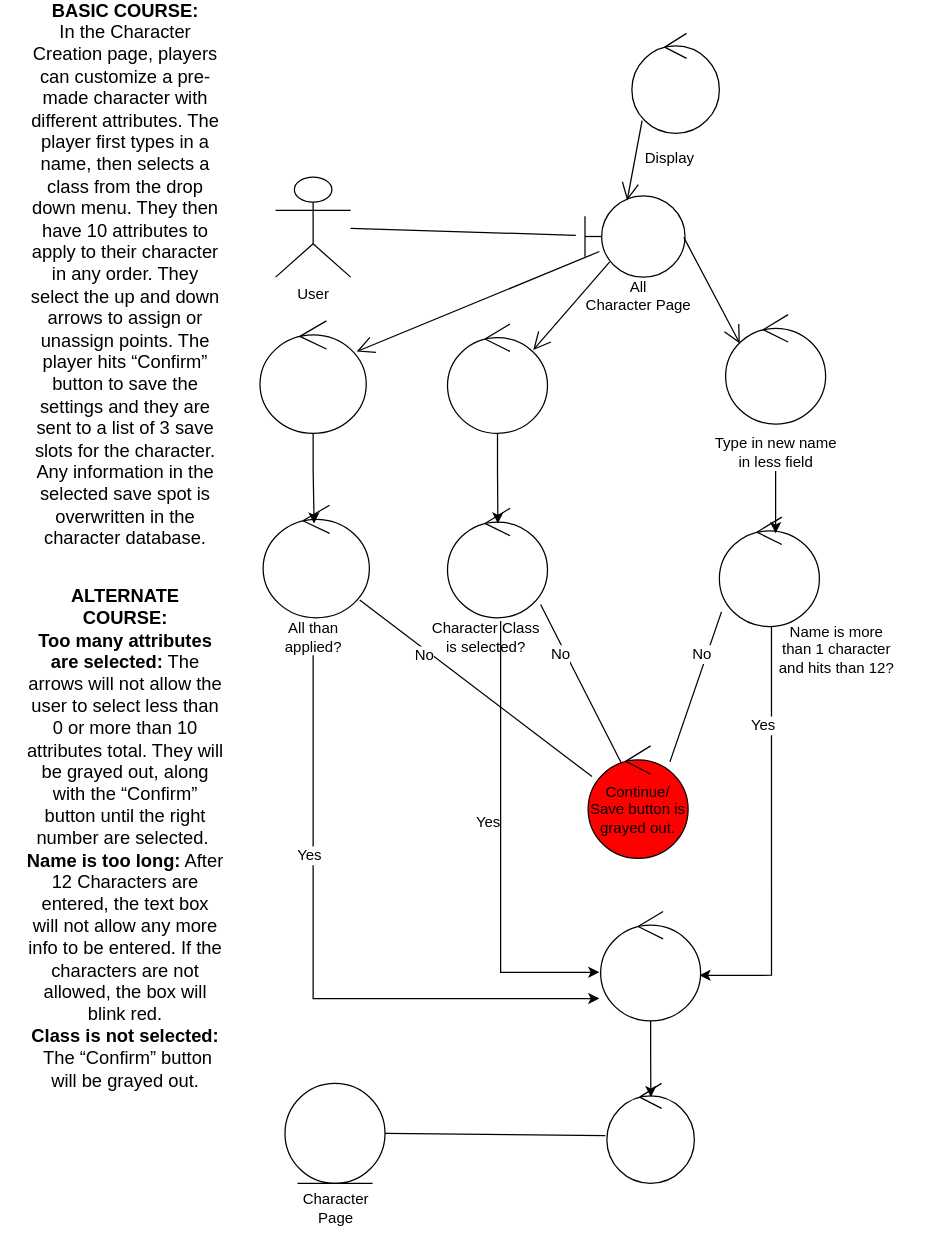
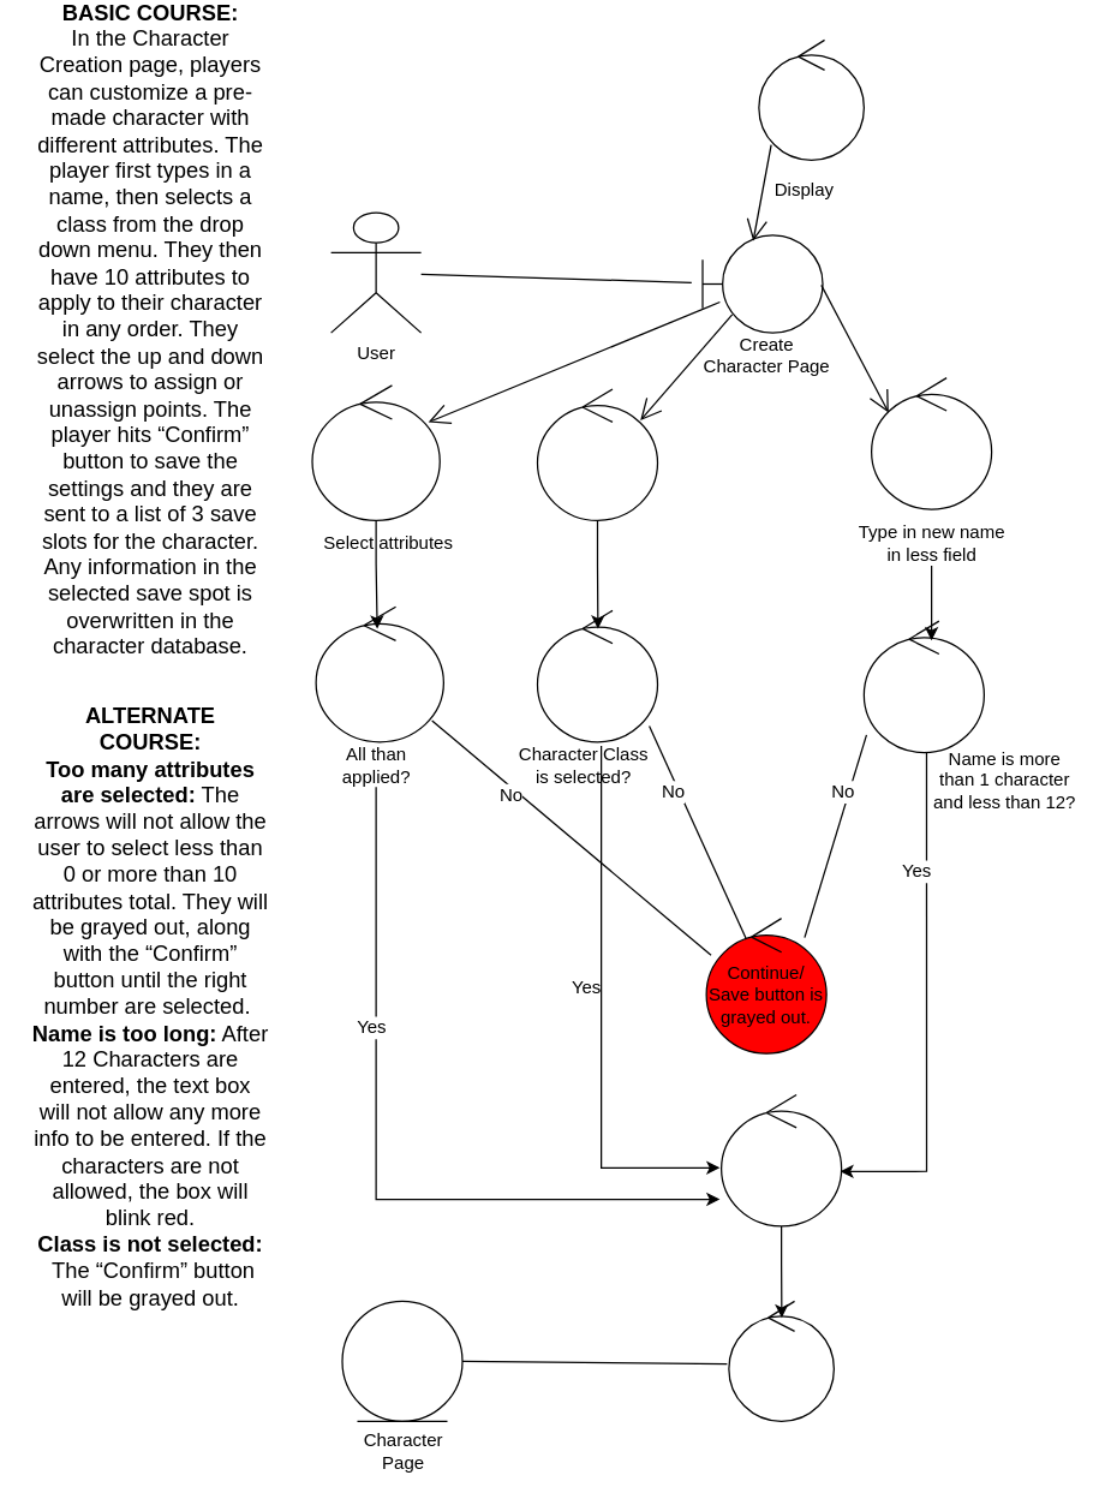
  <mxCell id="0" />
  <mxCell id="1" parent="0" />
  <mxCell id="2" value="User" style="shape=umlActor;verticalLabelPosition=bottom;labelBackgroundColor=#ffffff;verticalAlign=top;html=1;outlineConnect=0;" parent="1" vertex="1"><mxGeometry x="220" y="135" width="60" height="80" as="geometry" /></mxCell>
  <mxCell id="3" value="" style="endArrow=none;html=1;entryX=-0.092;entryY=0.486;entryDx=0;entryDy=0;entryPerimeter=0;" parent="1" source="2" target="5" edge="1"><mxGeometry width="50" height="50" relative="1" as="geometry"><mxPoint x="180" y="140" as="sourcePoint" /><mxPoint x="338.4" y="176.5" as="targetPoint" /></mxGeometry></mxCell>
  <mxCell id="4" value="" style="ellipse;shape=umlControl;whiteSpace=wrap;html=1;" parent="1" vertex="1"><mxGeometry x="505" y="20" width="70" height="80" as="geometry" /></mxCell>
  <mxCell id="5" value="" style="shape=umlBoundary;whiteSpace=wrap;html=1;" parent="1" vertex="1"><mxGeometry x="467.5" y="150" width="80" height="65" as="geometry" /></mxCell>
  <mxCell id="6" value="" style="ellipse;shape=umlControl;whiteSpace=wrap;html=1;fillColor=#FFFFFF;" parent="1" vertex="1"><mxGeometry x="580" y="245" width="80" height="87.5" as="geometry" /></mxCell>
  <mxCell id="7" style="edgeStyle=orthogonalEdgeStyle;rounded=0;orthogonalLoop=1;jettySize=auto;html=1;entryX=0.988;entryY=0.583;entryDx=0;entryDy=0;entryPerimeter=0;exitX=0.521;exitY=0.973;exitDx=0;exitDy=0;exitPerimeter=0;" parent="1" source="9" target="23" edge="1"><mxGeometry relative="1" as="geometry"><mxPoint x="615" y="610" as="targetPoint" /><Array as="points"><mxPoint x="617" y="773" /></Array></mxGeometry></mxCell>
  <mxCell id="8" value="Yes" style="text;html=1;align=center;verticalAlign=middle;resizable=0;points=[];labelBackgroundColor=#ffffff;" parent="7" vertex="1" connectable="0"><mxGeometry x="-0.49" y="-9" relative="1" as="geometry"><mxPoint x="2" y="-5" as="offset" /></mxGeometry></mxCell>
  <mxCell id="9" value="" style="ellipse;shape=umlControl;whiteSpace=wrap;html=1;fillColor=#FFFFFF;" parent="1" vertex="1"><mxGeometry x="575" y="407" width="80" height="87.5" as="geometry" /></mxCell>
  <mxCell id="10" value="" style="endArrow=open;endFill=1;endSize=12;html=1;exitX=0.988;exitY=0.511;exitDx=0;exitDy=0;exitPerimeter=0;entryX=0.142;entryY=0.264;entryDx=0;entryDy=0;entryPerimeter=0;" parent="1" source="5" target="6" edge="1"><mxGeometry width="160" relative="1" as="geometry"><mxPoint x="500" y="210" as="sourcePoint" /><mxPoint x="505" y="160" as="targetPoint" /></mxGeometry></mxCell>
  <mxCell id="11" value="" style="ellipse;shape=umlControl;whiteSpace=wrap;html=1;fillColor=#FFFFFF;" parent="1" vertex="1"><mxGeometry x="210" y="397.5" width="85" height="90" as="geometry" /></mxCell>
- <mxCell id="12" value="Continue/ Save button is grayed out." style="ellipse;shape=umlControl;whiteSpace=wrap;html=1;fillColor=#FF0000;" parent="1" vertex="1"><mxGeometry x="470" y="590" width="80" height="90" as="geometry" /></mxCell>
- <mxCell id="13" value="Name is more than 1 character and hits than 12?" style="text;html=1;strokeColor=none;fillColor=none;align=center;verticalAlign=middle;whiteSpace=wrap;rounded=0;" parent="1" vertex="1"><mxGeometry x="620" y="487.5" width="97.5" height="50" as="geometry" /></mxCell>
+ <mxCell id="12" value="Continue/ Save button is grayed out." style="ellipse;shape=umlControl;whiteSpace=wrap;html=1;fillColor=#FF0000;" parent="1" vertex="1"><mxGeometry x="470" y="605" width="80" height="90" as="geometry" /></mxCell>
+ <mxCell id="13" value="Name is more than 1 character and less than 12?" style="text;html=1;strokeColor=none;fillColor=none;align=center;verticalAlign=middle;whiteSpace=wrap;rounded=0;" parent="1" vertex="1"><mxGeometry x="620" y="487.5" width="97.5" height="50" as="geometry" /></mxCell>
  <mxCell id="14" value="" style="ellipse;shape=umlControl;whiteSpace=wrap;html=1;fillColor=#FFFFFF;" parent="1" vertex="1"><mxGeometry x="485" y="860" width="70" height="80" as="geometry" /></mxCell>
  <mxCell id="15" value="" style="endArrow=none;html=1;entryX=-0.017;entryY=0.522;entryDx=0;entryDy=0;entryPerimeter=0;exitX=1;exitY=0.5;exitDx=0;exitDy=0;" parent="1" source="16" target="14" edge="1"><mxGeometry width="50" height="50" relative="1" as="geometry"><mxPoint x="180" y="672" as="sourcePoint" /><mxPoint x="220" y="640" as="targetPoint" /></mxGeometry></mxCell>
  <mxCell id="16" value="" style="ellipse;shape=umlEntity;whiteSpace=wrap;html=1;fillColor=#FFFFFF;" parent="1" vertex="1"><mxGeometry x="227.5" y="860" width="80" height="80" as="geometry" /></mxCell>
  <mxCell id="17" value="&lt;span id=&quot;docs-internal-guid-dddca302-7fff-ee61-3ac4-3607aae80efc&quot;&gt;&lt;p dir=&quot;ltr&quot; style=&quot;line-height: 1.2 ; margin-top: 0pt ; margin-bottom: 0pt&quot;&gt;&lt;span style=&quot;background-color: transparent ; font-family: &amp;#34;arial&amp;#34; ; font-size: 11pt ; font-weight: 700 ; white-space: pre-wrap&quot;&gt;BASIC COURSE:&lt;/span&gt;&lt;br&gt;&lt;/p&gt;&lt;p dir=&quot;ltr&quot; style=&quot;line-height: 1.2 ; margin-top: 0pt ; margin-bottom: 0pt&quot;&gt;&lt;span style=&quot;font-size: 11pt ; font-family: &amp;#34;arial&amp;#34; ; background-color: transparent ; vertical-align: baseline ; white-space: pre-wrap&quot;&gt;In the Character Creation page, players can customize a pre-made character with different attributes. The player first types in a name, then selects a class from the drop down menu. They then have 10 attributes to apply to their character in any order. They select the up and down arrows to assign or unassign points. The player hits “Confirm” button to save the settings and they are sent to a list of 3 save slots for the character. Any information in the selected save spot is overwritten in the character database.&lt;/span&gt;&lt;/p&gt;&lt;br&gt;&lt;br&gt;&lt;p dir=&quot;ltr&quot; style=&quot;line-height: 1.2 ; margin-top: 0pt ; margin-bottom: 0pt&quot;&gt;&lt;span style=&quot;font-size: 11pt ; font-family: &amp;#34;arial&amp;#34; ; background-color: transparent ; font-weight: 700 ; vertical-align: baseline ; white-space: pre-wrap&quot;&gt;ALTERNATE COURSE:&lt;/span&gt;&lt;/p&gt;&lt;p dir=&quot;ltr&quot; style=&quot;line-height: 1.2 ; margin-top: 0pt ; margin-bottom: 0pt&quot;&gt;&lt;span style=&quot;font-size: 11pt ; font-family: &amp;#34;arial&amp;#34; ; background-color: transparent ; font-weight: 700 ; vertical-align: baseline ; white-space: pre-wrap&quot;&gt;Too many attributes are selected:&lt;/span&gt;&lt;span style=&quot;font-size: 11pt ; font-family: &amp;#34;arial&amp;#34; ; background-color: transparent ; vertical-align: baseline ; white-space: pre-wrap&quot;&gt; The arrows will not allow the user to select less than 0 or more than 10 attributes total. They will be grayed out, along with the “Confirm” button until the right number are selected.&amp;nbsp;&lt;/span&gt;&lt;/p&gt;&lt;p dir=&quot;ltr&quot; style=&quot;line-height: 1.2 ; margin-top: 0pt ; margin-bottom: 0pt&quot;&gt;&lt;span style=&quot;font-size: 11pt ; font-family: &amp;#34;arial&amp;#34; ; background-color: transparent ; font-weight: 700 ; vertical-align: baseline ; white-space: pre-wrap&quot;&gt;Name is too long:&lt;/span&gt;&lt;span style=&quot;font-size: 11pt ; font-family: &amp;#34;arial&amp;#34; ; background-color: transparent ; vertical-align: baseline ; white-space: pre-wrap&quot;&gt; After 12 Characters are entered, the text box will not allow any more info to be entered. If the characters are not allowed, the box will blink red.&lt;/span&gt;&lt;/p&gt;&lt;span style=&quot;font-size: 11pt ; font-family: &amp;#34;arial&amp;#34; ; background-color: transparent ; font-weight: 700 ; vertical-align: baseline ; white-space: pre-wrap&quot;&gt;Class is not selected: &lt;/span&gt;&lt;span style=&quot;font-size: 11pt ; font-family: &amp;#34;arial&amp;#34; ; background-color: transparent ; vertical-align: baseline ; white-space: pre-wrap&quot;&gt;&amp;nbsp;The “Confirm” button will be grayed out.&lt;/span&gt;&lt;/span&gt;" style="text;html=1;strokeColor=none;fillColor=none;align=center;verticalAlign=middle;whiteSpace=wrap;rounded=0;" parent="1" vertex="1"><mxGeometry x="20" y="50" width="160" height="760" as="geometry" /></mxCell>
  <mxCell id="18" value="Display" style="text;html=1;align=center;verticalAlign=middle;resizable=0;points=[];autosize=1;" parent="1" vertex="1"><mxGeometry x="510" y="110" width="50" height="20" as="geometry" /></mxCell>
- <mxCell id="19" value="All&lt;br&gt;Character Page" style="text;html=1;align=center;verticalAlign=middle;resizable=0;points=[];autosize=1;" parent="1" vertex="1"><mxGeometry x="460" y="215" width="100" height="30" as="geometry" /></mxCell>
+ <mxCell id="19" value="Create&lt;br&gt;Character Page" style="text;html=1;align=center;verticalAlign=middle;resizable=0;points=[];autosize=1;" parent="1" vertex="1"><mxGeometry x="460" y="215" width="100" height="30" as="geometry" /></mxCell>
  <mxCell id="20" value="" style="endArrow=open;endFill=1;endSize=12;html=1;entryX=0.421;entryY=0.058;entryDx=0;entryDy=0;entryPerimeter=0;exitX=0.117;exitY=0.873;exitDx=0;exitDy=0;exitPerimeter=0;" parent="1" source="4" target="5" edge="1"><mxGeometry width="160" relative="1" as="geometry"><mxPoint x="460" y="100" as="sourcePoint" /><mxPoint x="591.19" y="303" as="targetPoint" /><Array as="points" /></mxGeometry></mxCell>
  <mxCell id="21" value="" style="ellipse;shape=umlControl;whiteSpace=wrap;html=1;fillColor=#FFFFFF;" parent="1" vertex="1"><mxGeometry x="357.5" y="400" width="80" height="87.5" as="geometry" /></mxCell>
  <mxCell id="22" style="edgeStyle=orthogonalEdgeStyle;rounded=0;orthogonalLoop=1;jettySize=auto;html=1;entryX=0.503;entryY=0.138;entryDx=0;entryDy=0;entryPerimeter=0;" parent="1" source="23" target="14" edge="1"><mxGeometry relative="1" as="geometry" /></mxCell>
  <mxCell id="23" value="" style="ellipse;shape=umlControl;whiteSpace=wrap;html=1;fillColor=#FFFFFF;" parent="1" vertex="1"><mxGeometry x="480" y="722.5" width="80" height="87.5" as="geometry" /></mxCell>
  <mxCell id="24" value="Character Class&lt;br&gt;is selected?" style="text;html=1;align=center;verticalAlign=middle;resizable=0;points=[];autosize=1;" parent="1" vertex="1"><mxGeometry x="337.5" y="487.5" width="100" height="30" as="geometry" /></mxCell>
  <mxCell id="25" style="edgeStyle=orthogonalEdgeStyle;rounded=0;orthogonalLoop=1;jettySize=auto;html=1;entryX=-0.012;entryY=0.556;entryDx=0;entryDy=0;entryPerimeter=0;" parent="1" target="23" edge="1"><mxGeometry relative="1" as="geometry"><mxPoint x="400" y="490" as="sourcePoint" /><mxPoint x="330" y="641.012" as="targetPoint" /><Array as="points"><mxPoint x="400" y="771" /></Array></mxGeometry></mxCell>
  <mxCell id="26" value="Yes" style="text;html=1;align=center;verticalAlign=middle;resizable=0;points=[];labelBackgroundColor=#ffffff;" parent="25" vertex="1" connectable="0"><mxGeometry x="-0.49" y="-9" relative="1" as="geometry"><mxPoint x="-1.02" y="68.23" as="offset" /></mxGeometry></mxCell>
  <mxCell id="27" style="edgeStyle=orthogonalEdgeStyle;rounded=0;orthogonalLoop=1;jettySize=auto;html=1;entryX=0.504;entryY=0.139;entryDx=0;entryDy=0;entryPerimeter=0;" parent="1" source="28" target="21" edge="1"><mxGeometry relative="1" as="geometry" /></mxCell>
  <mxCell id="28" value="" style="ellipse;shape=umlControl;whiteSpace=wrap;html=1;fillColor=#FFFFFF;" parent="1" vertex="1"><mxGeometry x="357.5" y="252.5" width="80" height="87.5" as="geometry" /></mxCell>
  <mxCell id="29" value="" style="endArrow=open;endFill=1;endSize=12;html=1;exitX=0.247;exitY=0.812;exitDx=0;exitDy=0;exitPerimeter=0;entryX=0.857;entryY=0.238;entryDx=0;entryDy=0;entryPerimeter=0;" parent="1" source="5" target="28" edge="1"><mxGeometry width="160" relative="1" as="geometry"><mxPoint x="556.54" y="193.215" as="sourcePoint" /><mxPoint x="430" y="236" as="targetPoint" /></mxGeometry></mxCell>
  <mxCell id="30" style="edgeStyle=orthogonalEdgeStyle;rounded=0;orthogonalLoop=1;jettySize=auto;html=1;entryX=-0.012;entryY=0.796;entryDx=0;entryDy=0;entryPerimeter=0;" parent="1" source="32" target="23" edge="1"><mxGeometry relative="1" as="geometry"><Array as="points"><mxPoint x="250" y="792" /></Array></mxGeometry></mxCell>
  <mxCell id="31" value="Yes" style="text;html=1;align=center;verticalAlign=middle;resizable=0;points=[];labelBackgroundColor=#ffffff;" parent="30" vertex="1" connectable="0"><mxGeometry x="-0.367" y="-4" relative="1" as="geometry"><mxPoint y="1" as="offset" /></mxGeometry></mxCell>
  <mxCell id="32" value="All than&lt;br&gt;applied?" style="text;html=1;align=center;verticalAlign=middle;resizable=0;points=[];autosize=1;" parent="1" vertex="1"><mxGeometry x="220" y="487.5" width="60" height="30" as="geometry" /></mxCell>
  <mxCell id="33" style="edgeStyle=orthogonalEdgeStyle;rounded=0;orthogonalLoop=1;jettySize=auto;html=1;entryX=0.48;entryY=0.163;entryDx=0;entryDy=0;entryPerimeter=0;" parent="1" source="34" target="11" edge="1"><mxGeometry relative="1" as="geometry" /></mxCell>
  <mxCell id="34" value="" style="ellipse;shape=umlControl;whiteSpace=wrap;html=1;fillColor=#FFFFFF;" parent="1" vertex="1"><mxGeometry x="207.5" y="250" width="85" height="90" as="geometry" /></mxCell>
  <mxCell id="35" value="" style="endArrow=none;html=1;exitX=0.909;exitY=0.843;exitDx=0;exitDy=0;exitPerimeter=0;entryX=0.039;entryY=0.273;entryDx=0;entryDy=0;entryPerimeter=0;" parent="1" source="11" target="12" edge="1"><mxGeometry width="50" height="50" relative="1" as="geometry"><mxPoint x="310" y="710" as="sourcePoint" /><mxPoint x="360" y="660" as="targetPoint" /></mxGeometry></mxCell>
  <mxCell id="36" value="No" style="text;html=1;align=center;verticalAlign=middle;resizable=0;points=[];labelBackgroundColor=#ffffff;" parent="35" vertex="1" connectable="0"><mxGeometry x="-0.415" y="-4" relative="1" as="geometry"><mxPoint as="offset" /></mxGeometry></mxCell>
  <mxCell id="37" value="" style="endArrow=none;html=1;exitX=0.931;exitY=0.879;exitDx=0;exitDy=0;exitPerimeter=0;entryX=0.333;entryY=0.155;entryDx=0;entryDy=0;entryPerimeter=0;" parent="1" source="21" target="12" edge="1"><mxGeometry width="50" height="50" relative="1" as="geometry"><mxPoint x="297.265" y="483.37" as="sourcePoint" /><mxPoint x="483.12" y="624.57" as="targetPoint" /></mxGeometry></mxCell>
  <mxCell id="38" value="No" style="text;html=1;align=center;verticalAlign=middle;resizable=0;points=[];labelBackgroundColor=#ffffff;" parent="37" vertex="1" connectable="0"><mxGeometry x="-0.415" y="-4" relative="1" as="geometry"><mxPoint as="offset" /></mxGeometry></mxCell>
  <mxCell id="39" value="" style="endArrow=none;html=1;exitX=0.021;exitY=0.866;exitDx=0;exitDy=0;exitPerimeter=0;entryX=0.818;entryY=0.142;entryDx=0;entryDy=0;entryPerimeter=0;" parent="1" source="9" target="12" edge="1"><mxGeometry width="50" height="50" relative="1" as="geometry"><mxPoint x="307.265" y="493.37" as="sourcePoint" /><mxPoint x="493.12" y="634.57" as="targetPoint" /></mxGeometry></mxCell>
  <mxCell id="40" value="No" style="text;html=1;align=center;verticalAlign=middle;resizable=0;points=[];labelBackgroundColor=#ffffff;" parent="39" vertex="1" connectable="0"><mxGeometry x="-0.415" y="-4" relative="1" as="geometry"><mxPoint as="offset" /></mxGeometry></mxCell>
  <mxCell id="41" style="edgeStyle=orthogonalEdgeStyle;rounded=0;orthogonalLoop=1;jettySize=auto;html=1;" parent="1" source="42" edge="1"><mxGeometry relative="1" as="geometry"><mxPoint x="620" y="420" as="targetPoint" /></mxGeometry></mxCell>
  <mxCell id="42" value="Type in new name&lt;br&gt;in less field" style="text;html=1;align=center;verticalAlign=middle;resizable=0;points=[];autosize=1;" parent="1" vertex="1"><mxGeometry x="565" y="340" width="110" height="30" as="geometry" /></mxCell>
  <mxCell id="43" value="" style="endArrow=open;endFill=1;endSize=12;html=1;exitX=0.144;exitY=0.685;exitDx=0;exitDy=0;exitPerimeter=0;entryX=0.91;entryY=0.273;entryDx=0;entryDy=0;entryPerimeter=0;" parent="1" source="5" target="34" edge="1"><mxGeometry width="160" relative="1" as="geometry"><mxPoint x="497.26" y="212.78" as="sourcePoint" /><mxPoint x="436.06" y="283.325" as="targetPoint" /></mxGeometry></mxCell>
+ <mxCell id="44" value="Select attributes" style="text;html=1;align=center;verticalAlign=middle;resizable=0;points=[];autosize=1;" parent="1" vertex="1"><mxGeometry x="207.5" y="345" width="100" height="20" as="geometry" /></mxCell>
  <mxCell id="45" value="&lt;span style=&quot;white-space: normal&quot;&gt;Character Page&lt;/span&gt;" style="text;html=1;align=center;verticalAlign=middle;resizable=0;points=[];autosize=1;" parent="1" vertex="1"><mxGeometry x="207.5" y="950" width="120" height="20" as="geometry" /></mxCell>
